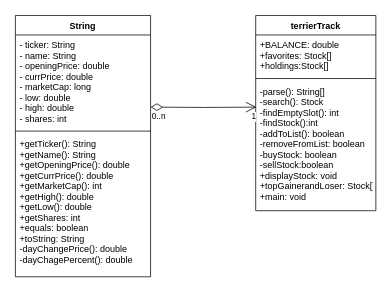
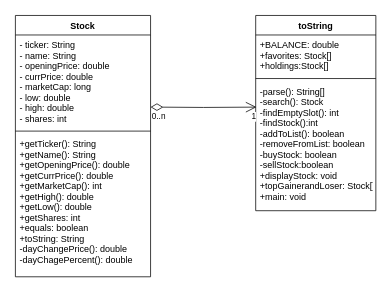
  <mxCell id="0" />
  <mxCell id="1" parent="0" />
- <mxCell id="2" value="String" style="swimlane;fontStyle=1;align=center;verticalAlign=top;childLayout=stackLayout;horizontal=1;startSize=26;horizontalStack=0;resizeParent=1;resizeParentMax=0;resizeLast=0;collapsible=1;marginBottom=0;" vertex="1" parent="1"><mxGeometry x="20" y="20" width="180" height="348" as="geometry" /></mxCell>
+ <mxCell id="2" value="Stock" style="swimlane;fontStyle=1;align=center;verticalAlign=top;childLayout=stackLayout;horizontal=1;startSize=26;horizontalStack=0;resizeParent=1;resizeParentMax=0;resizeLast=0;collapsible=1;marginBottom=0;" vertex="1" parent="1"><mxGeometry x="20" y="20" width="180" height="348" as="geometry" /></mxCell>
  <mxCell id="3" value="- ticker: String&#10;- name: String&#10;- openingPrice: double&#10;- currPrice: double&#10;- marketCap: long&#10;- low: double&#10;- high: double&#10;- shares: int&#10;" style="text;strokeColor=none;fillColor=none;align=left;verticalAlign=top;spacingLeft=4;spacingRight=4;overflow=hidden;rotatable=0;points=[[0,0.5],[1,0.5]];portConstraint=eastwest;" vertex="1" parent="2"><mxGeometry y="26" width="180" height="124" as="geometry" /></mxCell>
  <mxCell id="4" value="" style="line;strokeWidth=1;fillColor=none;align=left;verticalAlign=middle;spacingTop=-1;spacingLeft=3;spacingRight=3;rotatable=0;labelPosition=right;points=[];portConstraint=eastwest;" vertex="1" parent="2"><mxGeometry y="150" width="180" height="8" as="geometry" /></mxCell>
  <mxCell id="5" value="+getTicker(): String&#10;+getName(): String&#10;+getOpeningPrice(): double&#10;+getCurrPrice(): double&#10;+getMarketCap(): int&#10;+getHigh(): double&#10;+getLow(): double&#10;+getShares: int&#10;+equals: boolean&#10;+toString: String&#10;-dayChangePrice(): double&#10;-dayChagePercent(): double" style="text;strokeColor=none;fillColor=none;align=left;verticalAlign=top;spacingLeft=4;spacingRight=4;overflow=hidden;rotatable=0;points=[[0,0.5],[1,0.5]];portConstraint=eastwest;" vertex="1" parent="2"><mxGeometry y="158" width="180" height="190" as="geometry" /></mxCell>
- <mxCell id="6" value="terrierTrack" style="swimlane;fontStyle=1;align=center;verticalAlign=top;childLayout=stackLayout;horizontal=1;startSize=26;horizontalStack=0;resizeParent=1;resizeParentMax=0;resizeLast=0;collapsible=1;marginBottom=0;" vertex="1" parent="1"><mxGeometry x="340" y="20" width="160" height="260" as="geometry" /></mxCell>
+ <mxCell id="6" value="toString" style="swimlane;fontStyle=1;align=center;verticalAlign=top;childLayout=stackLayout;horizontal=1;startSize=26;horizontalStack=0;resizeParent=1;resizeParentMax=0;resizeLast=0;collapsible=1;marginBottom=0;" vertex="1" parent="1"><mxGeometry x="340" y="20" width="160" height="260" as="geometry" /></mxCell>
  <mxCell id="7" value="+BALANCE: double&#10;+favorites: Stock[]&#10;+holdings:Stock[]" style="text;strokeColor=none;fillColor=none;align=left;verticalAlign=top;spacingLeft=4;spacingRight=4;overflow=hidden;rotatable=0;points=[[0,0.5],[1,0.5]];portConstraint=eastwest;" vertex="1" parent="6"><mxGeometry y="26" width="160" height="54" as="geometry" /></mxCell>
  <mxCell id="8" value="" style="line;strokeWidth=1;fillColor=none;align=left;verticalAlign=middle;spacingTop=-1;spacingLeft=3;spacingRight=3;rotatable=0;labelPosition=right;points=[];portConstraint=eastwest;" vertex="1" parent="6"><mxGeometry y="80" width="160" height="8" as="geometry" /></mxCell>
  <mxCell id="9" value="-parse(): String[]&#10;-search(): Stock&#10;-findEmptySlot(): int&#10;-findStock():int&#10;-addToList(): boolean&#10;-removeFromList: boolean&#10;-buyStock: boolean&#10;-sellStock:boolean&#10;+displayStock: void&#10;+topGainerandLoser: Stock[]&#10;+main: void" style="text;strokeColor=none;fillColor=none;align=left;verticalAlign=top;spacingLeft=4;spacingRight=4;overflow=hidden;rotatable=0;points=[[0,0.5],[1,0.5]];portConstraint=eastwest;" vertex="1" parent="6"><mxGeometry y="88" width="160" height="172" as="geometry" /></mxCell>
  <mxCell id="10" value="" style="endArrow=open;html=1;endSize=12;startArrow=diamondThin;startSize=14;startFill=0;edgeStyle=orthogonalEdgeStyle;rounded=0;entryX=0.006;entryY=0.198;entryDx=0;entryDy=0;entryPerimeter=0;" edge="1" parent="1" target="9"><mxGeometry relative="1" as="geometry"><mxPoint x="200" y="142" as="sourcePoint" /><mxPoint x="280" y="270" as="targetPoint" /><Array as="points" /></mxGeometry></mxCell>
  <mxCell id="11" value="0..n" style="edgeLabel;resizable=0;html=1;align=left;verticalAlign=top;" connectable="0" vertex="1" parent="10"><mxGeometry x="-1" relative="1" as="geometry" /></mxCell>
  <mxCell id="12" value="1" style="edgeLabel;resizable=0;html=1;align=right;verticalAlign=top;" connectable="0" vertex="1" parent="10"><mxGeometry x="1" relative="1" as="geometry" /></mxCell>
